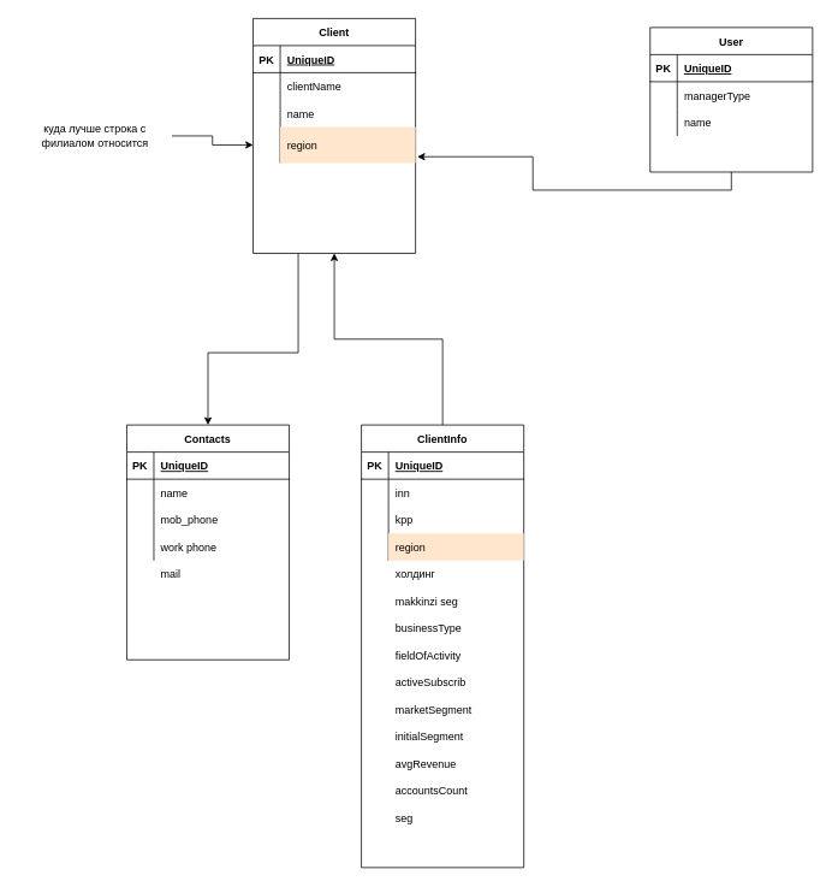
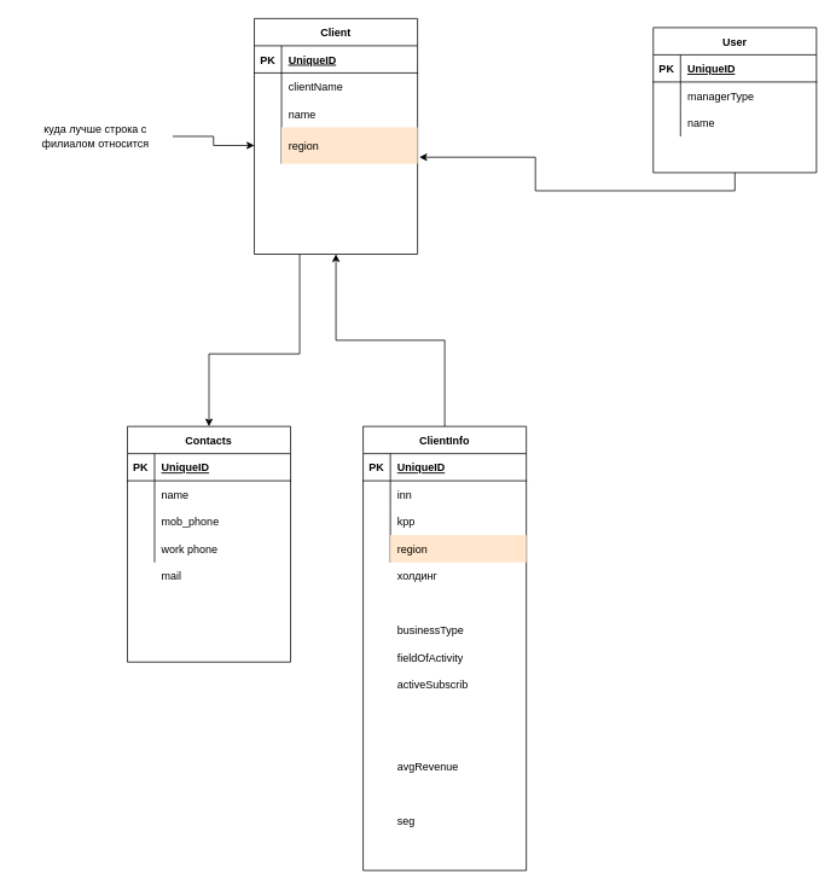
  <mxCell id="0" />
  <mxCell id="1" parent="0" />
  <mxCell id="2" style="edgeStyle=orthogonalEdgeStyle;rounded=0;orthogonalLoop=1;jettySize=auto;html=1;exitX=0.5;exitY=0;exitDx=0;exitDy=0;entryX=0.5;entryY=1;entryDx=0;entryDy=0;" edge="1" parent="1" source="3" target="30"><mxGeometry relative="1" as="geometry" /></mxCell>
  <mxCell id="3" value="ClientInfo" style="shape=table;startSize=30;container=1;collapsible=1;childLayout=tableLayout;fixedRows=1;rowLines=0;fontStyle=1;align=center;resizeLast=1;" vertex="1" parent="1"><mxGeometry x="400" y="470" width="180" height="490" as="geometry" /></mxCell>
  <mxCell id="4" value="" style="shape=partialRectangle;collapsible=0;dropTarget=0;pointerEvents=0;fillColor=none;top=0;left=0;bottom=1;right=0;points=[[0,0.5],[1,0.5]];portConstraint=eastwest;" vertex="1" parent="3"><mxGeometry y="30" width="180" height="30" as="geometry" /></mxCell>
  <mxCell id="5" value="PK" style="shape=partialRectangle;connectable=0;fillColor=none;top=0;left=0;bottom=0;right=0;fontStyle=1;overflow=hidden;" vertex="1" parent="4"><mxGeometry width="30" height="30" as="geometry" /></mxCell>
  <mxCell id="6" value="UniqueID" style="shape=partialRectangle;connectable=0;fillColor=none;top=0;left=0;bottom=0;right=0;align=left;spacingLeft=6;fontStyle=5;overflow=hidden;" vertex="1" parent="4"><mxGeometry x="30" width="150" height="30" as="geometry" /></mxCell>
  <mxCell id="7" value="" style="shape=partialRectangle;collapsible=0;dropTarget=0;pointerEvents=0;fillColor=none;top=0;left=0;bottom=0;right=0;points=[[0,0.5],[1,0.5]];portConstraint=eastwest;" vertex="1" parent="3"><mxGeometry y="60" width="180" height="30" as="geometry" /></mxCell>
  <mxCell id="8" value="" style="shape=partialRectangle;connectable=0;fillColor=none;top=0;left=0;bottom=0;right=0;editable=1;overflow=hidden;" vertex="1" parent="7"><mxGeometry width="30" height="30" as="geometry" /></mxCell>
  <mxCell id="9" value="inn" style="shape=partialRectangle;connectable=0;fillColor=none;top=0;left=0;bottom=0;right=0;align=left;spacingLeft=6;overflow=hidden;" vertex="1" parent="7"><mxGeometry x="30" width="150" height="30" as="geometry" /></mxCell>
  <mxCell id="10" value="" style="shape=partialRectangle;collapsible=0;dropTarget=0;pointerEvents=0;fillColor=none;top=0;left=0;bottom=0;right=0;points=[[0,0.5],[1,0.5]];portConstraint=eastwest;" vertex="1" parent="3"><mxGeometry y="90" width="180" height="30" as="geometry" /></mxCell>
  <mxCell id="11" value="" style="shape=partialRectangle;connectable=0;fillColor=none;top=0;left=0;bottom=0;right=0;editable=1;overflow=hidden;" vertex="1" parent="10"><mxGeometry width="30" height="30" as="geometry" /></mxCell>
  <mxCell id="12" value="kpp" style="shape=partialRectangle;connectable=0;fillColor=none;top=0;left=0;bottom=0;right=0;align=left;spacingLeft=6;overflow=hidden;" vertex="1" parent="10"><mxGeometry x="30" width="150" height="30" as="geometry" /></mxCell>
  <mxCell id="13" value="" style="shape=partialRectangle;collapsible=0;dropTarget=0;pointerEvents=0;fillColor=none;top=0;left=0;bottom=0;right=0;points=[[0,0.5],[1,0.5]];portConstraint=eastwest;" vertex="1" parent="3"><mxGeometry y="120" width="180" height="30" as="geometry" /></mxCell>
  <mxCell id="14" value="" style="shape=partialRectangle;connectable=0;fillColor=none;top=0;left=0;bottom=0;right=0;editable=1;overflow=hidden;" vertex="1" parent="13"><mxGeometry width="30" height="30" as="geometry" /></mxCell>
  <mxCell id="15" value="region" style="shape=partialRectangle;connectable=0;fillColor=#ffe6cc;top=0;left=0;bottom=0;right=0;align=left;spacingLeft=6;overflow=hidden;strokeColor=#d79b00;" vertex="1" parent="13"><mxGeometry x="30" width="150" height="30" as="geometry" /></mxCell>
  <mxCell id="16" value="Contacts" style="shape=table;startSize=30;container=1;collapsible=1;childLayout=tableLayout;fixedRows=1;rowLines=0;fontStyle=1;align=center;resizeLast=1;" vertex="1" parent="1"><mxGeometry x="140" y="470" width="180" height="260" as="geometry" /></mxCell>
  <mxCell id="17" value="" style="shape=partialRectangle;collapsible=0;dropTarget=0;pointerEvents=0;fillColor=none;top=0;left=0;bottom=1;right=0;points=[[0,0.5],[1,0.5]];portConstraint=eastwest;" vertex="1" parent="16"><mxGeometry y="30" width="180" height="30" as="geometry" /></mxCell>
  <mxCell id="18" value="PK" style="shape=partialRectangle;connectable=0;fillColor=none;top=0;left=0;bottom=0;right=0;fontStyle=1;overflow=hidden;" vertex="1" parent="17"><mxGeometry width="30" height="30" as="geometry" /></mxCell>
  <mxCell id="19" value="UniqueID" style="shape=partialRectangle;connectable=0;fillColor=none;top=0;left=0;bottom=0;right=0;align=left;spacingLeft=6;fontStyle=5;overflow=hidden;" vertex="1" parent="17"><mxGeometry x="30" width="150" height="30" as="geometry" /></mxCell>
  <mxCell id="20" value="" style="shape=partialRectangle;collapsible=0;dropTarget=0;pointerEvents=0;fillColor=none;top=0;left=0;bottom=0;right=0;points=[[0,0.5],[1,0.5]];portConstraint=eastwest;" vertex="1" parent="16"><mxGeometry y="60" width="180" height="30" as="geometry" /></mxCell>
  <mxCell id="21" value="" style="shape=partialRectangle;connectable=0;fillColor=none;top=0;left=0;bottom=0;right=0;editable=1;overflow=hidden;" vertex="1" parent="20"><mxGeometry width="30" height="30" as="geometry" /></mxCell>
  <mxCell id="22" value="name" style="shape=partialRectangle;connectable=0;fillColor=none;top=0;left=0;bottom=0;right=0;align=left;spacingLeft=6;overflow=hidden;" vertex="1" parent="20"><mxGeometry x="30" width="150" height="30" as="geometry" /></mxCell>
  <mxCell id="23" value="" style="shape=partialRectangle;collapsible=0;dropTarget=0;pointerEvents=0;fillColor=none;top=0;left=0;bottom=0;right=0;points=[[0,0.5],[1,0.5]];portConstraint=eastwest;" vertex="1" parent="16"><mxGeometry y="90" width="180" height="30" as="geometry" /></mxCell>
  <mxCell id="24" value="" style="shape=partialRectangle;connectable=0;fillColor=none;top=0;left=0;bottom=0;right=0;editable=1;overflow=hidden;" vertex="1" parent="23"><mxGeometry width="30" height="30" as="geometry" /></mxCell>
  <mxCell id="25" value="mob_phone" style="shape=partialRectangle;connectable=0;fillColor=none;top=0;left=0;bottom=0;right=0;align=left;spacingLeft=6;overflow=hidden;" vertex="1" parent="23"><mxGeometry x="30" width="150" height="30" as="geometry" /></mxCell>
  <mxCell id="26" value="" style="shape=partialRectangle;collapsible=0;dropTarget=0;pointerEvents=0;fillColor=none;top=0;left=0;bottom=0;right=0;points=[[0,0.5],[1,0.5]];portConstraint=eastwest;" vertex="1" parent="16"><mxGeometry y="120" width="180" height="30" as="geometry" /></mxCell>
  <mxCell id="27" value="" style="shape=partialRectangle;connectable=0;fillColor=none;top=0;left=0;bottom=0;right=0;editable=1;overflow=hidden;" vertex="1" parent="26"><mxGeometry width="30" height="30" as="geometry" /></mxCell>
  <mxCell id="28" value="work phone" style="shape=partialRectangle;connectable=0;fillColor=none;top=0;left=0;bottom=0;right=0;align=left;spacingLeft=6;overflow=hidden;" vertex="1" parent="26"><mxGeometry x="30" width="150" height="30" as="geometry" /></mxCell>
  <mxCell id="29" style="edgeStyle=orthogonalEdgeStyle;rounded=0;orthogonalLoop=1;jettySize=auto;html=1;" edge="1" parent="1" source="30" target="16"><mxGeometry relative="1" as="geometry"><Array as="points"><mxPoint x="330" y="390" /><mxPoint x="230" y="390" /></Array></mxGeometry></mxCell>
  <mxCell id="30" value="Client" style="shape=table;startSize=30;container=1;collapsible=1;childLayout=tableLayout;fixedRows=1;rowLines=0;fontStyle=1;align=center;resizeLast=1;" vertex="1" parent="1"><mxGeometry y="20" width="180" height="260" as="geometry" x="280" /></mxCell>
  <mxCell id="31" value="" style="shape=partialRectangle;collapsible=0;dropTarget=0;pointerEvents=0;fillColor=none;top=0;left=0;bottom=1;right=0;points=[[0,0.5],[1,0.5]];portConstraint=eastwest;" vertex="1" parent="30"><mxGeometry y="30" width="180" height="30" as="geometry" /></mxCell>
  <mxCell id="32" value="PK" style="shape=partialRectangle;connectable=0;fillColor=none;top=0;left=0;bottom=0;right=0;fontStyle=1;overflow=hidden;" vertex="1" parent="31"><mxGeometry width="30" height="30" as="geometry" /></mxCell>
  <mxCell id="33" value="UniqueID" style="shape=partialRectangle;connectable=0;fillColor=none;top=0;left=0;bottom=0;right=0;align=left;spacingLeft=6;fontStyle=5;overflow=hidden;" vertex="1" parent="31"><mxGeometry x="30" width="150" height="30" as="geometry" /></mxCell>
  <mxCell id="34" value="" style="shape=partialRectangle;collapsible=0;dropTarget=0;pointerEvents=0;fillColor=none;top=0;left=0;bottom=0;right=0;points=[[0,0.5],[1,0.5]];portConstraint=eastwest;" vertex="1" parent="30"><mxGeometry y="60" width="180" height="30" as="geometry" /></mxCell>
  <mxCell id="35" value="" style="shape=partialRectangle;connectable=0;fillColor=none;top=0;left=0;bottom=0;right=0;editable=1;overflow=hidden;" vertex="1" parent="34"><mxGeometry width="30" height="30" as="geometry" /></mxCell>
  <mxCell id="36" value="clientName" style="shape=partialRectangle;connectable=0;fillColor=none;top=0;left=0;bottom=0;right=0;align=left;spacingLeft=6;overflow=hidden;" vertex="1" parent="34"><mxGeometry x="30" width="150" height="30" as="geometry" /></mxCell>
  <mxCell id="37" value="" style="shape=partialRectangle;collapsible=0;dropTarget=0;pointerEvents=0;fillColor=none;top=0;left=0;bottom=0;right=0;points=[[0,0.5],[1,0.5]];portConstraint=eastwest;" vertex="1" parent="30"><mxGeometry y="90" width="180" height="30" as="geometry" /></mxCell>
  <mxCell id="38" value="" style="shape=partialRectangle;connectable=0;fillColor=none;top=0;left=0;bottom=0;right=0;editable=1;overflow=hidden;" vertex="1" parent="37"><mxGeometry width="30" height="30" as="geometry" /></mxCell>
  <mxCell id="39" value="name" style="shape=partialRectangle;connectable=0;fillColor=none;top=0;left=0;bottom=0;right=0;align=left;spacingLeft=6;overflow=hidden;" vertex="1" parent="37"><mxGeometry x="30" width="150" height="30" as="geometry" /></mxCell>
  <mxCell id="40" value="" style="shape=partialRectangle;collapsible=0;dropTarget=0;pointerEvents=0;fillColor=none;top=0;left=0;bottom=0;right=0;points=[[0,0.5],[1,0.5]];portConstraint=eastwest;" vertex="1" parent="30"><mxGeometry y="120" width="180" height="40" as="geometry" /></mxCell>
  <mxCell id="41" value="" style="shape=partialRectangle;connectable=0;fillColor=none;top=0;left=0;bottom=0;right=0;editable=1;overflow=hidden;" vertex="1" parent="40"><mxGeometry width="30" height="40" as="geometry" /></mxCell>
  <mxCell id="42" value="region" style="shape=partialRectangle;connectable=0;fillColor=#ffe6cc;top=0;left=0;bottom=0;right=0;align=left;spacingLeft=6;overflow=hidden;strokeColor=#d79b00;" vertex="1" parent="40"><mxGeometry x="30" width="150" height="40" as="geometry" /></mxCell>
  <mxCell id="43" style="edgeStyle=orthogonalEdgeStyle;rounded=0;orthogonalLoop=1;jettySize=auto;html=1;exitX=0.5;exitY=1;exitDx=0;exitDy=0;entryX=1.011;entryY=0.825;entryDx=0;entryDy=0;entryPerimeter=0;" edge="1" parent="1" source="44" target="40"><mxGeometry relative="1" as="geometry" /></mxCell>
  <mxCell id="44" value="User" style="shape=table;startSize=30;container=1;collapsible=1;childLayout=tableLayout;fixedRows=1;rowLines=0;fontStyle=1;align=center;resizeLast=1;" vertex="1" parent="1"><mxGeometry x="720" y="30" width="180" height="160" as="geometry" /></mxCell>
  <mxCell id="45" value="" style="shape=partialRectangle;collapsible=0;dropTarget=0;pointerEvents=0;fillColor=none;top=0;left=0;bottom=1;right=0;points=[[0,0.5],[1,0.5]];portConstraint=eastwest;" vertex="1" parent="44"><mxGeometry y="30" width="180" height="30" as="geometry" /></mxCell>
  <mxCell id="46" value="PK" style="shape=partialRectangle;connectable=0;fillColor=none;top=0;left=0;bottom=0;right=0;fontStyle=1;overflow=hidden;" vertex="1" parent="45"><mxGeometry width="30" height="30" as="geometry" /></mxCell>
  <mxCell id="47" value="UniqueID" style="shape=partialRectangle;connectable=0;fillColor=none;top=0;left=0;bottom=0;right=0;align=left;spacingLeft=6;fontStyle=5;overflow=hidden;" vertex="1" parent="45"><mxGeometry x="30" width="150" height="30" as="geometry" /></mxCell>
  <mxCell id="48" value="" style="shape=partialRectangle;collapsible=0;dropTarget=0;pointerEvents=0;fillColor=none;top=0;left=0;bottom=0;right=0;points=[[0,0.5],[1,0.5]];portConstraint=eastwest;" vertex="1" parent="44"><mxGeometry y="60" width="180" height="30" as="geometry" /></mxCell>
  <mxCell id="49" value="" style="shape=partialRectangle;connectable=0;fillColor=none;top=0;left=0;bottom=0;right=0;editable=1;overflow=hidden;" vertex="1" parent="48"><mxGeometry width="30" height="30" as="geometry" /></mxCell>
  <mxCell id="50" value="managerType" style="shape=partialRectangle;connectable=0;fillColor=none;top=0;left=0;bottom=0;right=0;align=left;spacingLeft=6;overflow=hidden;" vertex="1" parent="48"><mxGeometry x="30" width="150" height="30" as="geometry" /></mxCell>
  <mxCell id="51" value="" style="shape=partialRectangle;collapsible=0;dropTarget=0;pointerEvents=0;fillColor=none;top=0;left=0;bottom=0;right=0;points=[[0,0.5],[1,0.5]];portConstraint=eastwest;" vertex="1" parent="44"><mxGeometry y="90" width="180" height="30" as="geometry" /></mxCell>
  <mxCell id="52" value="" style="shape=partialRectangle;connectable=0;fillColor=none;top=0;left=0;bottom=0;right=0;editable=1;overflow=hidden;" vertex="1" parent="51"><mxGeometry width="30" height="30" as="geometry" /></mxCell>
  <mxCell id="53" value="name" style="shape=partialRectangle;connectable=0;fillColor=none;top=0;left=0;bottom=0;right=0;align=left;spacingLeft=6;overflow=hidden;" vertex="1" parent="51"><mxGeometry x="30" width="150" height="30" as="geometry" /></mxCell>
  <mxCell id="54" value="" style="shape=partialRectangle;collapsible=0;dropTarget=0;pointerEvents=0;fillColor=none;top=0;left=0;bottom=0;right=0;points=[[0,0.5],[1,0.5]];portConstraint=eastwest;" vertex="1" parent="44"><mxGeometry y="120" width="180" height="30" as="geometry" /></mxCell>
  <mxCell id="55" value="" style="shape=partialRectangle;connectable=0;fillColor=none;top=0;left=0;bottom=0;right=0;editable=1;overflow=hidden;" vertex="1" parent="54"><mxGeometry width="30" height="30" as="geometry" /></mxCell>
  <mxCell id="56" value="" style="shape=partialRectangle;connectable=0;fillColor=none;top=0;left=0;bottom=0;right=0;align=left;spacingLeft=6;overflow=hidden;" vertex="1" parent="1"><mxGeometry x="310" y="240" width="150" height="30" as="geometry" /></mxCell>
- <mxCell id="57" value="initialSegment" style="shape=partialRectangle;connectable=0;fillColor=none;top=0;left=0;bottom=0;right=0;align=left;spacingLeft=6;overflow=hidden;" vertex="1" parent="1"><mxGeometry x="430" y="800" width="150" height="30" as="geometry" /></mxCell>
  <mxCell id="58" value="холдинг" style="shape=partialRectangle;connectable=0;fillColor=none;top=0;left=0;bottom=0;right=0;align=left;spacingLeft=6;overflow=hidden;" vertex="1" parent="1"><mxGeometry x="430" y="620" width="150" height="30" as="geometry" /></mxCell>
- <mxCell id="59" value="makkinzi seg" style="shape=partialRectangle;connectable=0;fillColor=none;top=0;left=0;bottom=0;right=0;align=left;spacingLeft=6;overflow=hidden;" vertex="1" parent="1"><mxGeometry x="430" y="650" width="150" height="30" as="geometry" /></mxCell>
  <mxCell id="60" value="fieldOfActivity" style="shape=partialRectangle;connectable=0;fillColor=none;top=0;left=0;bottom=0;right=0;align=left;spacingLeft=6;overflow=hidden;" vertex="1" parent="1"><mxGeometry x="430" y="710" width="150" height="30" as="geometry" /></mxCell>
  <mxCell id="61" value="businessType" style="shape=partialRectangle;connectable=0;fillColor=none;top=0;left=0;bottom=0;right=0;align=left;spacingLeft=6;overflow=hidden;" vertex="1" parent="1"><mxGeometry x="430" y="680" width="150" height="30" as="geometry" /></mxCell>
- <mxCell id="62" value="marketSegment" style="shape=partialRectangle;connectable=0;fillColor=none;top=0;left=0;bottom=0;right=0;align=left;spacingLeft=6;overflow=hidden;" vertex="1" parent="1"><mxGeometry x="430" y="770" width="150" height="30" as="geometry" /></mxCell>
  <mxCell id="63" value="activeSubscrib" style="shape=partialRectangle;connectable=0;fillColor=none;top=0;left=0;bottom=0;right=0;align=left;spacingLeft=6;overflow=hidden;" vertex="1" parent="1"><mxGeometry x="430" y="740" width="150" height="30" as="geometry" /></mxCell>
  <mxCell id="64" style="edgeStyle=orthogonalEdgeStyle;rounded=0;orthogonalLoop=1;jettySize=auto;html=1;" edge="1" parent="1" source="65" target="40"><mxGeometry relative="1" as="geometry" /></mxCell>
  <mxCell id="65" value="куда лучше строка с филиалом относится" style="text;html=1;strokeColor=none;fillColor=none;align=center;verticalAlign=middle;whiteSpace=wrap;rounded=0;" vertex="1" parent="1"><mxGeometry x="20" y="140" width="170" height="20" as="geometry" /></mxCell>
  <mxCell id="66" value="avgRevenue" style="shape=partialRectangle;connectable=0;fillColor=none;top=0;left=0;bottom=0;right=0;align=left;spacingLeft=6;overflow=hidden;" vertex="1" parent="1"><mxGeometry x="430" y="830" width="150" height="30" as="geometry" /></mxCell>
  <mxCell id="67" value="mail" style="shape=partialRectangle;connectable=0;fillColor=none;top=0;left=0;bottom=0;right=0;align=left;spacingLeft=6;overflow=hidden;" vertex="1" parent="1"><mxGeometry x="170" y="620" width="150" height="30" as="geometry" /></mxCell>
- <mxCell id="68" value="accountsCount" style="shape=partialRectangle;connectable=0;fillColor=none;top=0;left=0;bottom=0;right=0;align=left;spacingLeft=6;overflow=hidden;" vertex="1" parent="1"><mxGeometry x="430" y="860" width="150" height="30" as="geometry" /></mxCell>
  <mxCell id="69" value="seg" style="shape=partialRectangle;connectable=0;fillColor=none;top=0;left=0;bottom=0;right=0;align=left;spacingLeft=6;overflow=hidden;" vertex="1" parent="1"><mxGeometry x="430" y="890" width="150" height="30" as="geometry" /></mxCell>
